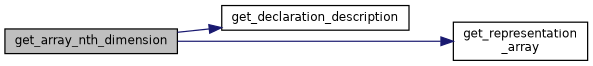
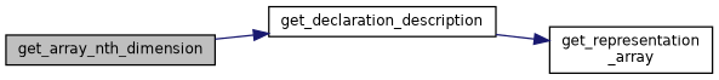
  digraph {
    rankdir=LR
    node [color=black fillcolor=white fontname=Helvetica fontsize=10 shape=record style=filled]
    edge [color=midnightblue fontname=Helvetica fontsize=10 labelfontname=Helvetica labelfontsize=10 style=solid]
    n1 [fillcolor=grey75 fontcolor=black height=0.2 label=get_array_nth_dimension width=0.4]
    n2 [height=0.2 label=get_declaration_description width=0.4]
    n3 [height=0.2 label="get_representation\l_array" width=0.4]
    n1 -> n2
-   n1 -> n3
+   n2 -> n3
  }
